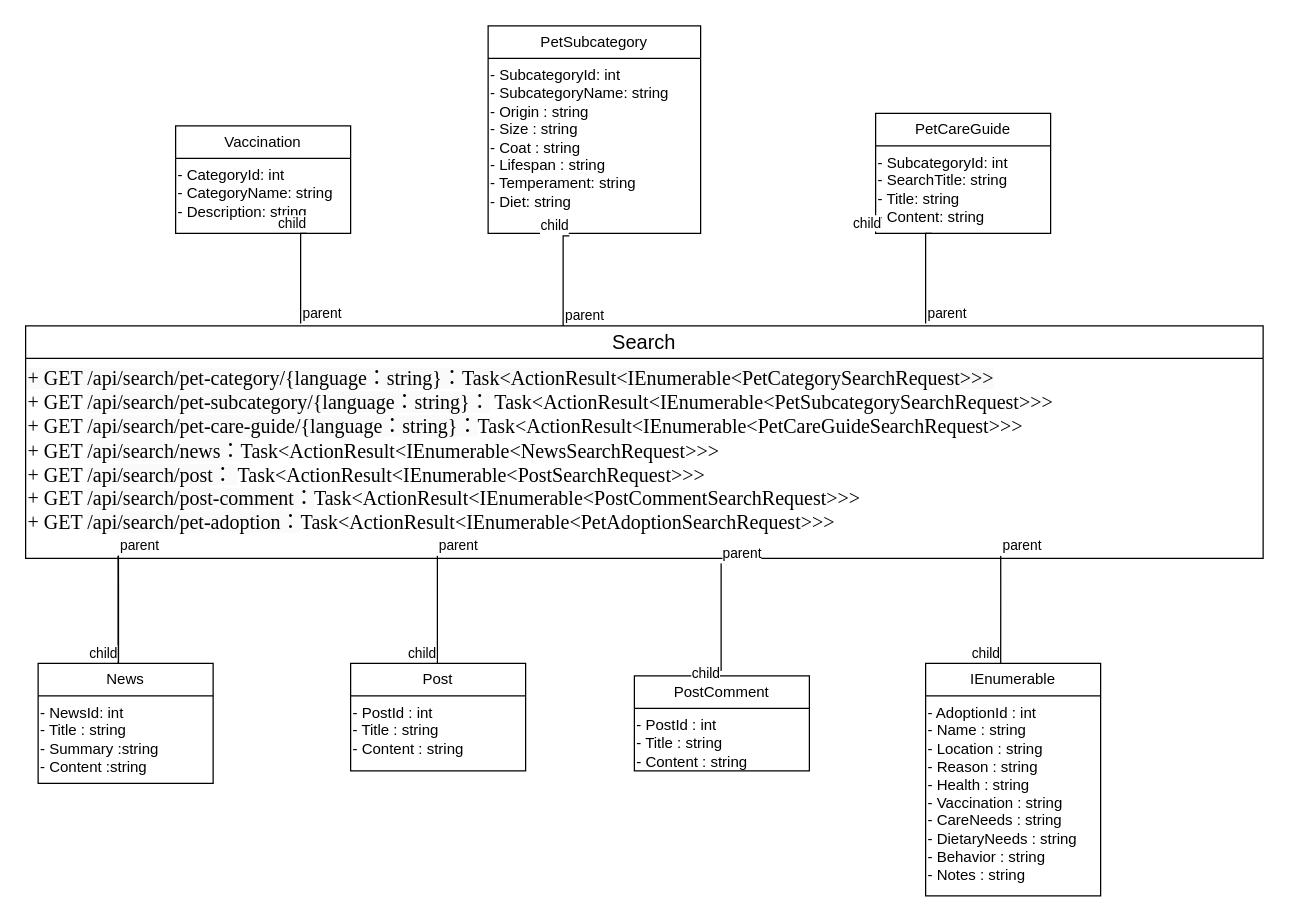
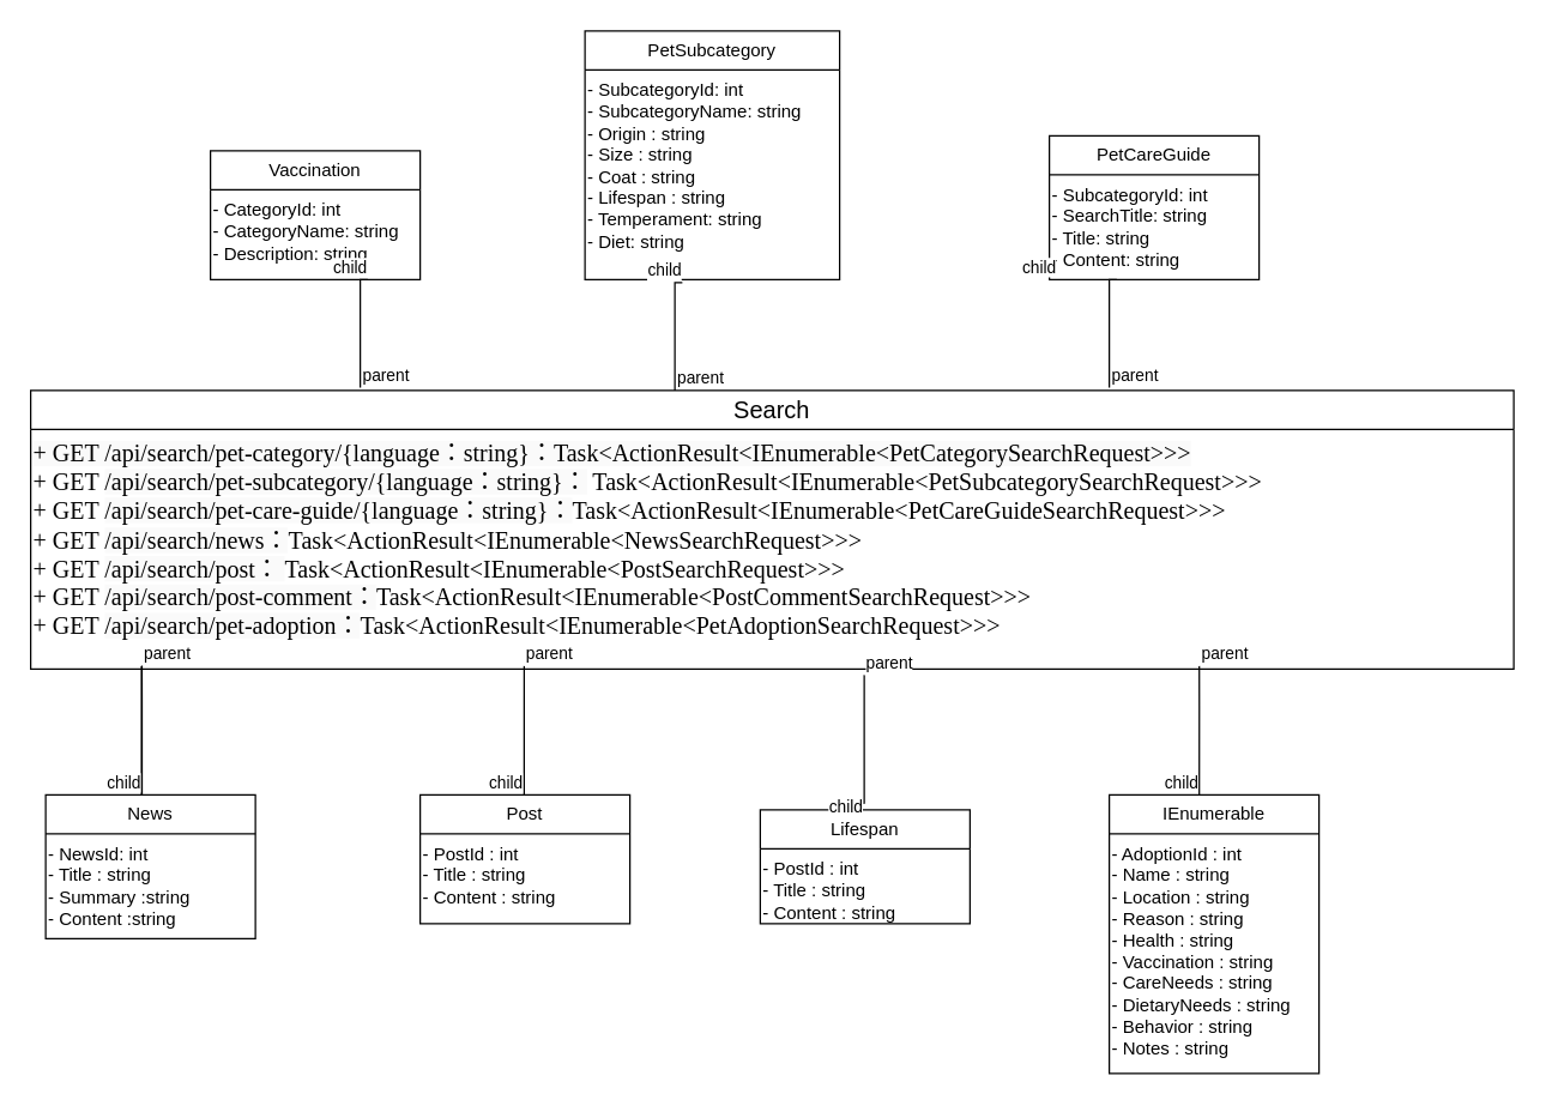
  <mxCell id="0" />
  <mxCell id="1" parent="0" />
  <mxCell id="2" value="&lt;font style=&quot;font-size: 16px;&quot;&gt;Search&lt;/font&gt;" style="swimlane;fontStyle=0;childLayout=stackLayout;horizontal=1;startSize=26;fillColor=none;horizontalStack=0;resizeParent=1;resizeParentMax=0;resizeLast=0;collapsible=1;marginBottom=0;whiteSpace=wrap;html=1;" parent="1" vertex="1"><mxGeometry x="20" y="260" width="990" height="186" as="geometry" /></mxCell>
  <mxCell id="3" value="&lt;span style=&quot;color: rgb(0, 0, 0); font-family: &amp;quot;Microsoft YaHei&amp;quot;; font-size: medium; font-style: normal; font-variant-ligatures: normal; font-variant-caps: normal; font-weight: 400; letter-spacing: normal; orphans: 2; text-align: start; text-indent: 0px; text-transform: none; widows: 2; word-spacing: 0px; -webkit-text-stroke-width: 0px; white-space: pre; background-color: rgb(250, 250, 250); text-decoration-thickness: initial; text-decoration-style: initial; text-decoration-color: initial; display: inline !important; float: none;&quot;&gt;+ GET /api/search/pet-category/{language：string}：Task&amp;lt;ActionResult&amp;lt;IEnumerable&amp;lt;PetCategorySearchRequest&amp;gt;&amp;gt;&amp;gt;&lt;/span&gt;&lt;div&gt;&lt;font size=&quot;3&quot; face=&quot;Microsoft YaHei&quot;&gt;&lt;span style=&quot;white-space: pre;&quot;&gt;+ GET &lt;/span&gt;&lt;/font&gt;&lt;span style=&quot;font-family: &amp;quot;Microsoft YaHei&amp;quot;; font-size: medium; white-space: pre; background-color: rgb(250, 250, 250);&quot;&gt;/api/search/pet-subcategory/{language：string}：&lt;/span&gt;&lt;font size=&quot;3&quot; face=&quot;Microsoft YaHei&quot;&gt;&lt;span style=&quot;white-space: pre;&quot;&gt; Task&amp;lt;ActionResult&amp;lt;IEnumerable&amp;lt;PetSubcategorySearchRequest&amp;gt;&amp;gt;&amp;gt;&lt;/span&gt;&lt;/font&gt;&lt;/div&gt;&lt;div&gt;&lt;font size=&quot;3&quot; face=&quot;Microsoft YaHei&quot;&gt;&lt;span style=&quot;white-space: pre;&quot;&gt;+ GET &lt;/span&gt;&lt;/font&gt;&lt;span style=&quot;font-family: &amp;quot;Microsoft YaHei&amp;quot;; font-size: medium; white-space: pre; background-color: rgb(250, 250, 250);&quot;&gt;/api/search/pet-care-guide/{language：string}：&lt;/span&gt;&lt;font size=&quot;3&quot; face=&quot;Microsoft YaHei&quot;&gt;&lt;span style=&quot;white-space: pre;&quot;&gt;Task&amp;lt;ActionResult&amp;lt;IEnumerable&amp;lt;PetCareGuideSearchRequest&amp;gt;&amp;gt;&amp;gt;&lt;/span&gt;&lt;/font&gt;&lt;/div&gt;&lt;div&gt;&lt;font size=&quot;3&quot; face=&quot;Microsoft YaHei&quot;&gt;&lt;span style=&quot;white-space: pre;&quot;&gt;+ GET &lt;/span&gt;&lt;/font&gt;&lt;span style=&quot;background-color: rgb(250, 250, 250); font-family: &amp;quot;Microsoft YaHei&amp;quot;; font-size: medium; white-space: pre;&quot;&gt;/api/search/news：&lt;/span&gt;&lt;span style=&quot;background-color: initial; white-space: pre;&quot;&gt;&lt;font size=&quot;3&quot; face=&quot;Microsoft YaHei&quot;&gt;Task&amp;lt;ActionResult&amp;lt;IEnumerable&amp;lt;NewsSearchRequest&amp;gt;&amp;gt;&amp;gt;&lt;/font&gt;&lt;/span&gt;&lt;/div&gt;&lt;div&gt;&lt;span style=&quot;background-color: initial; white-space: pre;&quot;&gt;&lt;font size=&quot;3&quot; face=&quot;Microsoft YaHei&quot;&gt;+ GET &lt;/font&gt;&lt;/span&gt;&lt;span style=&quot;background-color: rgb(250, 250, 250); font-family: &amp;quot;Microsoft YaHei&amp;quot;; font-size: medium; white-space: pre;&quot;&gt;/api/search/post： &lt;/span&gt;&lt;span style=&quot;background-color: initial; white-space: pre;&quot;&gt;&lt;font size=&quot;3&quot; face=&quot;Microsoft YaHei&quot;&gt;Task&amp;lt;ActionResult&amp;lt;IEnumerable&amp;lt;PostSearchRequest&amp;gt;&amp;gt;&amp;gt;&lt;/font&gt;&lt;/span&gt;&lt;/div&gt;&lt;div&gt;&lt;span style=&quot;background-color: initial; white-space: pre;&quot;&gt;&lt;font size=&quot;3&quot; face=&quot;Microsoft YaHei&quot;&gt;+ GET &lt;/font&gt;&lt;/span&gt;&lt;span style=&quot;background-color: rgb(250, 250, 250); font-family: &amp;quot;Microsoft YaHei&amp;quot;; font-size: medium; white-space: pre;&quot;&gt;/api/search/post-comment：&lt;/span&gt;&lt;span style=&quot;background-color: initial; white-space: pre;&quot;&gt;&lt;font size=&quot;3&quot; face=&quot;Microsoft YaHei&quot;&gt;Task&amp;lt;ActionResult&amp;lt;IEnumerable&amp;lt;PostCommentSearchRequest&amp;gt;&amp;gt;&amp;gt;&lt;/font&gt;&lt;/span&gt;&lt;/div&gt;&lt;div&gt;&lt;span style=&quot;background-color: initial; white-space: pre;&quot;&gt;&lt;font size=&quot;3&quot; face=&quot;Microsoft YaHei&quot;&gt;+ GET &lt;/font&gt;&lt;/span&gt;&lt;span style=&quot;background-color: rgb(250, 250, 250); font-family: &amp;quot;Microsoft YaHei&amp;quot;; font-size: medium; white-space: pre;&quot;&gt;/api/search/pet-adoption：&lt;/span&gt;&lt;span style=&quot;background-color: initial; white-space: pre;&quot;&gt;&lt;font size=&quot;3&quot; face=&quot;Microsoft YaHei&quot;&gt;Task&amp;lt;ActionResult&amp;lt;IEnumerable&amp;lt;PetAdoptionSearchRequest&amp;gt;&amp;gt;&amp;gt;&lt;/font&gt;&lt;/span&gt;&lt;/div&gt;" style="text;whiteSpace=wrap;html=1;" parent="2" vertex="1"><mxGeometry y="26" width="990" height="160" as="geometry" /></mxCell>
  <mxCell id="4" value="Vaccination" style="swimlane;fontStyle=0;childLayout=stackLayout;horizontal=1;startSize=26;fillColor=none;horizontalStack=0;resizeParent=1;resizeParentMax=0;resizeLast=0;collapsible=1;marginBottom=0;whiteSpace=wrap;html=1;" parent="1" vertex="1"><mxGeometry x="140" y="100" width="140" height="86" as="geometry" /></mxCell>
  <mxCell id="5" value="- CategoryId: int&#10;- CategoryName: string&#10;- Description: string" style="text;whiteSpace=wrap;" parent="4" vertex="1"><mxGeometry y="26" width="140" height="60" as="geometry" /></mxCell>
  <mxCell id="6" value="PetSubcategory" style="swimlane;fontStyle=0;childLayout=stackLayout;horizontal=1;startSize=26;fillColor=none;horizontalStack=0;resizeParent=1;resizeParentMax=0;resizeLast=0;collapsible=1;marginBottom=0;whiteSpace=wrap;html=1;" parent="1" vertex="1"><mxGeometry x="390" y="20" width="170" height="166" as="geometry" /></mxCell>
  <mxCell id="7" value="- SubcategoryId: int&#10;- SubcategoryName: string &#10;- Origin : string&#10;- Size : string&#10;- Coat : string&#10;- Lifespan : string&#10;- Temperament: string&#10;- Diet: string" style="text;whiteSpace=wrap;" parent="6" vertex="1"><mxGeometry y="26" width="170" height="140" as="geometry" /></mxCell>
  <mxCell id="8" value="PetCareGuide" style="swimlane;fontStyle=0;childLayout=stackLayout;horizontal=1;startSize=26;fillColor=none;horizontalStack=0;resizeParent=1;resizeParentMax=0;resizeLast=0;collapsible=1;marginBottom=0;whiteSpace=wrap;html=1;" parent="1" vertex="1"><mxGeometry x="700" y="90" width="140" height="96" as="geometry" /></mxCell>
  <mxCell id="9" value="- SubcategoryId: int&#10;- SearchTitle: string&#10;- Title: string&#10;- Content: string" style="text;whiteSpace=wrap;" parent="8" vertex="1"><mxGeometry y="26" width="140" height="70" as="geometry" /></mxCell>
  <mxCell id="10" value="News" style="swimlane;fontStyle=0;childLayout=stackLayout;horizontal=1;startSize=26;fillColor=none;horizontalStack=0;resizeParent=1;resizeParentMax=0;resizeLast=0;collapsible=1;marginBottom=0;whiteSpace=wrap;html=1;" parent="1" vertex="1"><mxGeometry x="30" y="530" width="140" height="96" as="geometry" /></mxCell>
  <mxCell id="11" value="- NewsId: int&#10;- Title : string&#10;- Summary :string&#10;- Content :string" style="text;whiteSpace=wrap;" parent="10" vertex="1"><mxGeometry y="26" width="140" height="70" as="geometry" /></mxCell>
  <mxCell id="12" value="Post" style="swimlane;fontStyle=0;childLayout=stackLayout;horizontal=1;startSize=26;fillColor=none;horizontalStack=0;resizeParent=1;resizeParentMax=0;resizeLast=0;collapsible=1;marginBottom=0;whiteSpace=wrap;html=1;" parent="1" vertex="1"><mxGeometry x="280" y="530" width="140" height="86" as="geometry" /></mxCell>
  <mxCell id="13" value="- PostId : int&#10;- Title : string&#10;- Content : string" style="text;whiteSpace=wrap;" parent="12" vertex="1"><mxGeometry y="26" width="140" height="60" as="geometry" /></mxCell>
- <mxCell id="14" value="PostComment" style="swimlane;fontStyle=0;childLayout=stackLayout;horizontal=1;startSize=26;fillColor=none;horizontalStack=0;resizeParent=1;resizeParentMax=0;resizeLast=0;collapsible=1;marginBottom=0;whiteSpace=wrap;html=1;" parent="1" vertex="1"><mxGeometry x="507" y="540" width="140" height="76" as="geometry" /></mxCell>
+ <mxCell id="14" value="Lifespan" style="swimlane;fontStyle=0;childLayout=stackLayout;horizontal=1;startSize=26;fillColor=none;horizontalStack=0;resizeParent=1;resizeParentMax=0;resizeLast=0;collapsible=1;marginBottom=0;whiteSpace=wrap;html=1;" parent="1" vertex="1"><mxGeometry x="507" y="540" width="140" height="76" as="geometry" /></mxCell>
  <mxCell id="15" value="- PostId : int &#10;- Title : string&#10;- Content : string" style="text;whiteSpace=wrap;" parent="14" vertex="1"><mxGeometry y="26" width="140" height="50" as="geometry" /></mxCell>
  <mxCell id="16" value="IEnumerable" style="swimlane;fontStyle=0;childLayout=stackLayout;horizontal=1;startSize=26;fillColor=none;horizontalStack=0;resizeParent=1;resizeParentMax=0;resizeLast=0;collapsible=1;marginBottom=0;whiteSpace=wrap;html=1;" parent="1" vertex="1"><mxGeometry x="740" y="530" width="140" height="186" as="geometry" /></mxCell>
  <mxCell id="17" value="- AdoptionId : int&#10;- Name : string&#10;- Location : string&#10;- Reason : string&#10;- Health : string&#10;- Vaccination : string&#10;- CareNeeds : string&#10;- DietaryNeeds : string&#10;- Behavior : string&#10;- Notes : string" style="text;whiteSpace=wrap;" parent="16" vertex="1"><mxGeometry y="26" width="140" height="160" as="geometry" /></mxCell>
  <mxCell id="18" value="" style="endArrow=none;html=1;edgeStyle=orthogonalEdgeStyle;rounded=0;exitX=0.075;exitY=0.986;exitDx=0;exitDy=0;exitPerimeter=0;" parent="1" source="3" target="10" edge="1"><mxGeometry relative="1" as="geometry"><mxPoint x="90" y="480" as="sourcePoint" /><mxPoint x="250" y="480" as="targetPoint" /><Array as="points"><mxPoint x="94" y="470" /><mxPoint x="94" y="470" /></Array></mxGeometry></mxCell>
  <mxCell id="19" value="parent" style="edgeLabel;resizable=0;html=1;align=left;verticalAlign=bottom;" parent="18" connectable="0" vertex="1"><mxGeometry x="-1" relative="1" as="geometry" /></mxCell>
  <mxCell id="20" value="child" style="edgeLabel;resizable=0;html=1;align=right;verticalAlign=bottom;" parent="18" connectable="0" vertex="1"><mxGeometry x="1" relative="1" as="geometry" /></mxCell>
  <mxCell id="21" value="" style="endArrow=none;html=1;edgeStyle=orthogonalEdgeStyle;rounded=0;exitX=0.075;exitY=0.986;exitDx=0;exitDy=0;exitPerimeter=0;" parent="1" edge="1"><mxGeometry relative="1" as="geometry"><mxPoint x="349.41" y="444" as="sourcePoint" /><mxPoint x="349.41" y="530" as="targetPoint" /><Array as="points"><mxPoint x="349.41" y="470" /><mxPoint x="349.41" y="470" /></Array></mxGeometry></mxCell>
  <mxCell id="22" value="parent" style="edgeLabel;resizable=0;html=1;align=left;verticalAlign=bottom;" parent="21" connectable="0" vertex="1"><mxGeometry x="-1" relative="1" as="geometry" /></mxCell>
  <mxCell id="23" value="child" style="edgeLabel;resizable=0;html=1;align=right;verticalAlign=bottom;" parent="21" connectable="0" vertex="1"><mxGeometry x="1" relative="1" as="geometry" /></mxCell>
  <mxCell id="24" value="" style="endArrow=none;html=1;edgeStyle=orthogonalEdgeStyle;rounded=0;exitX=0.075;exitY=0.986;exitDx=0;exitDy=0;exitPerimeter=0;" parent="1" edge="1"><mxGeometry relative="1" as="geometry"><mxPoint x="576.41" y="450" as="sourcePoint" /><mxPoint x="576.41" y="536" as="targetPoint" /><Array as="points"><mxPoint x="576.41" y="476" /><mxPoint x="576.41" y="476" /></Array></mxGeometry></mxCell>
  <mxCell id="25" value="parent" style="edgeLabel;resizable=0;html=1;align=left;verticalAlign=bottom;" parent="24" connectable="0" vertex="1"><mxGeometry x="-1" relative="1" as="geometry" /></mxCell>
  <mxCell id="26" value="child" style="edgeLabel;resizable=0;html=1;align=right;verticalAlign=bottom;" parent="24" connectable="0" vertex="1"><mxGeometry x="1" relative="1" as="geometry"><mxPoint y="10" as="offset" /></mxGeometry></mxCell>
  <mxCell id="27" value="" style="endArrow=none;html=1;edgeStyle=orthogonalEdgeStyle;rounded=0;exitX=0.075;exitY=0.986;exitDx=0;exitDy=0;exitPerimeter=0;" parent="1" edge="1"><mxGeometry relative="1" as="geometry"><mxPoint x="94" y="444" as="sourcePoint" /><mxPoint x="94" y="530" as="targetPoint" /><Array as="points"><mxPoint x="94" y="470" /><mxPoint x="94" y="470" /></Array></mxGeometry></mxCell>
  <mxCell id="28" value="parent" style="edgeLabel;resizable=0;html=1;align=left;verticalAlign=bottom;" parent="27" connectable="0" vertex="1"><mxGeometry x="-1" relative="1" as="geometry" /></mxCell>
  <mxCell id="29" value="child" style="edgeLabel;resizable=0;html=1;align=right;verticalAlign=bottom;" parent="27" connectable="0" vertex="1"><mxGeometry x="1" relative="1" as="geometry" /></mxCell>
  <mxCell id="30" value="" style="endArrow=none;html=1;edgeStyle=orthogonalEdgeStyle;rounded=0;exitX=0.075;exitY=0.986;exitDx=0;exitDy=0;exitPerimeter=0;" parent="1" edge="1"><mxGeometry relative="1" as="geometry"><mxPoint x="800.06" y="444" as="sourcePoint" /><mxPoint x="800.06" y="530" as="targetPoint" /><Array as="points"><mxPoint x="800.06" y="470" /><mxPoint x="800.06" y="470" /></Array></mxGeometry></mxCell>
  <mxCell id="31" value="parent" style="edgeLabel;resizable=0;html=1;align=left;verticalAlign=bottom;" parent="30" connectable="0" vertex="1"><mxGeometry x="-1" relative="1" as="geometry" /></mxCell>
  <mxCell id="32" value="child" style="edgeLabel;resizable=0;html=1;align=right;verticalAlign=bottom;" parent="30" connectable="0" vertex="1"><mxGeometry x="1" relative="1" as="geometry" /></mxCell>
  <mxCell id="33" value="" style="endArrow=none;html=1;edgeStyle=orthogonalEdgeStyle;rounded=0;entryX=0.75;entryY=1;entryDx=0;entryDy=0;" parent="1" target="5" edge="1"><mxGeometry relative="1" as="geometry"><mxPoint x="240" y="258" as="sourcePoint" /><mxPoint x="240" y="210" as="targetPoint" /><Array as="points"><mxPoint x="240" y="258" /><mxPoint x="240" y="186" /></Array></mxGeometry></mxCell>
  <mxCell id="34" value="parent" style="edgeLabel;resizable=0;html=1;align=left;verticalAlign=bottom;" parent="33" connectable="0" vertex="1"><mxGeometry x="-1" relative="1" as="geometry" /></mxCell>
  <mxCell id="35" value="child" style="edgeLabel;resizable=0;html=1;align=right;verticalAlign=bottom;" parent="33" connectable="0" vertex="1"><mxGeometry x="1" relative="1" as="geometry" /></mxCell>
  <mxCell id="36" value="" style="endArrow=none;html=1;edgeStyle=orthogonalEdgeStyle;rounded=0;entryX=0.75;entryY=1;entryDx=0;entryDy=0;" parent="1" edge="1"><mxGeometry relative="1" as="geometry"><mxPoint x="450" y="260" as="sourcePoint" /><mxPoint x="455" y="188" as="targetPoint" /><Array as="points"><mxPoint x="450" y="260" /><mxPoint x="450" y="188" /></Array></mxGeometry></mxCell>
  <mxCell id="37" value="parent" style="edgeLabel;resizable=0;html=1;align=left;verticalAlign=bottom;" parent="36" connectable="0" vertex="1"><mxGeometry x="-1" relative="1" as="geometry" /></mxCell>
  <mxCell id="38" value="child" style="edgeLabel;resizable=0;html=1;align=right;verticalAlign=bottom;" parent="36" connectable="0" vertex="1"><mxGeometry x="1" relative="1" as="geometry" /></mxCell>
  <mxCell id="39" value="" style="endArrow=none;html=1;edgeStyle=orthogonalEdgeStyle;rounded=0;entryX=0.75;entryY=1;entryDx=0;entryDy=0;" parent="1" edge="1"><mxGeometry relative="1" as="geometry"><mxPoint x="740" y="258" as="sourcePoint" /><mxPoint x="745" y="186" as="targetPoint" /><Array as="points"><mxPoint x="740" y="258" /><mxPoint x="740" y="186" /></Array></mxGeometry></mxCell>
  <mxCell id="40" value="parent" style="edgeLabel;resizable=0;html=1;align=left;verticalAlign=bottom;" parent="39" connectable="0" vertex="1"><mxGeometry x="-1" relative="1" as="geometry" /></mxCell>
  <mxCell id="41" value="child" style="edgeLabel;resizable=0;html=1;align=right;verticalAlign=bottom;" parent="39" connectable="0" vertex="1"><mxGeometry x="1" relative="1" as="geometry"><mxPoint x="-40" as="offset" /></mxGeometry></mxCell>
